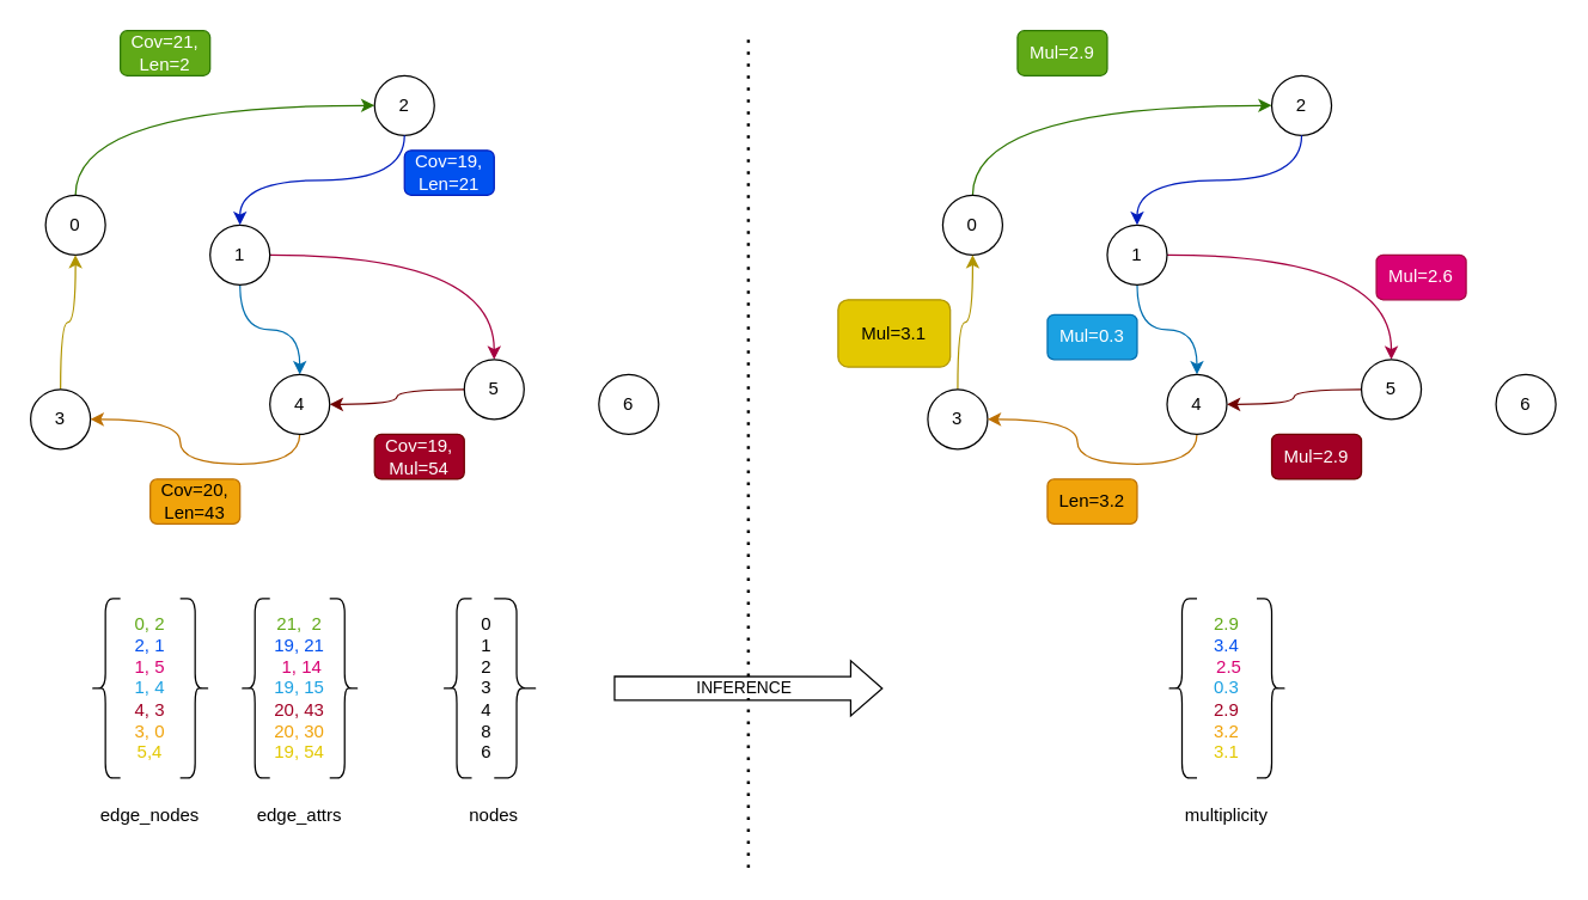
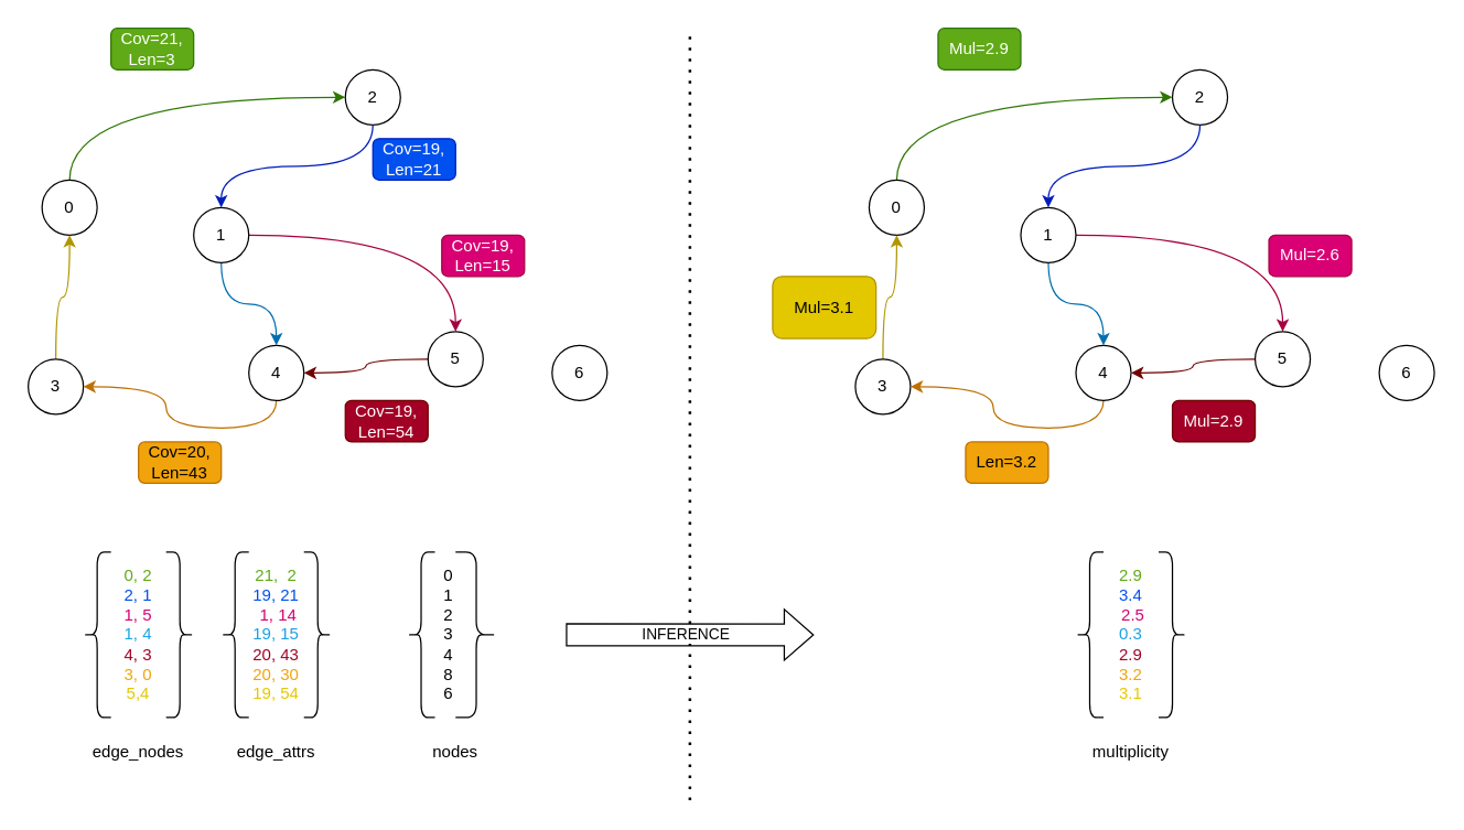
  <mxCell id="0" />
  <mxCell id="1" parent="0" />
  <mxCell id="2" style="edgeStyle=orthogonalEdgeStyle;rounded=0;orthogonalLoop=1;jettySize=auto;html=1;exitX=0.5;exitY=0;exitDx=0;exitDy=0;entryX=0;entryY=0.5;entryDx=0;entryDy=0;curved=1;fillColor=#60a917;strokeColor=#2D7600;" edge="1" parent="1" source="3" target="13"><mxGeometry relative="1" as="geometry" /></mxCell>
  <mxCell id="3" value="0" style="ellipse;whiteSpace=wrap;html=1;aspect=fixed;" vertex="1" parent="1"><mxGeometry x="30" y="130" width="40" height="40" as="geometry" /></mxCell>
  <mxCell id="4" style="edgeStyle=orthogonalEdgeStyle;rounded=0;orthogonalLoop=1;jettySize=auto;html=1;exitX=1;exitY=0.5;exitDx=0;exitDy=0;entryX=0.5;entryY=0;entryDx=0;entryDy=0;curved=1;fillColor=#d80073;strokeColor=#A50040;" edge="1" parent="1" source="6" target="10"><mxGeometry relative="1" as="geometry" /></mxCell>
  <mxCell id="5" style="edgeStyle=orthogonalEdgeStyle;rounded=0;orthogonalLoop=1;jettySize=auto;html=1;exitX=0.5;exitY=1;exitDx=0;exitDy=0;entryX=0.5;entryY=0;entryDx=0;entryDy=0;curved=1;fillColor=#1ba1e2;strokeColor=#006EAF;" edge="1" parent="1" source="6" target="12"><mxGeometry relative="1" as="geometry" /></mxCell>
  <mxCell id="6" value="1" style="ellipse;whiteSpace=wrap;html=1;aspect=fixed;" vertex="1" parent="1"><mxGeometry x="140" y="150" width="40" height="40" as="geometry" /></mxCell>
  <mxCell id="7" style="edgeStyle=orthogonalEdgeStyle;rounded=0;orthogonalLoop=1;jettySize=auto;html=1;entryX=0.5;entryY=1;entryDx=0;entryDy=0;curved=1;fillColor=#e3c800;strokeColor=#B09500;" edge="1" parent="1" source="8" target="3"><mxGeometry relative="1" as="geometry" /></mxCell>
  <mxCell id="8" value="3" style="ellipse;whiteSpace=wrap;html=1;aspect=fixed;" vertex="1" parent="1"><mxGeometry x="20" y="260" width="40" height="40" as="geometry" /></mxCell>
  <mxCell id="9" style="edgeStyle=orthogonalEdgeStyle;rounded=0;orthogonalLoop=1;jettySize=auto;html=1;exitX=0;exitY=0.5;exitDx=0;exitDy=0;entryX=1;entryY=0.5;entryDx=0;entryDy=0;curved=1;fillColor=#a20025;strokeColor=#6F0000;" edge="1" parent="1" source="10" target="12"><mxGeometry relative="1" as="geometry" /></mxCell>
  <mxCell id="10" value="5" style="ellipse;whiteSpace=wrap;html=1;aspect=fixed;" vertex="1" parent="1"><mxGeometry x="310" y="240" width="40" height="40" as="geometry" /></mxCell>
  <mxCell id="11" style="edgeStyle=orthogonalEdgeStyle;rounded=0;orthogonalLoop=1;jettySize=auto;html=1;exitX=0.5;exitY=1;exitDx=0;exitDy=0;entryX=1;entryY=0.5;entryDx=0;entryDy=0;curved=1;fillColor=#f0a30a;strokeColor=#BD7000;" edge="1" parent="1" source="12" target="8"><mxGeometry relative="1" as="geometry" /></mxCell>
  <mxCell id="12" value="4" style="ellipse;whiteSpace=wrap;html=1;aspect=fixed;" vertex="1" parent="1"><mxGeometry x="180" y="250" width="40" height="40" as="geometry" /></mxCell>
  <mxCell id="13" value="2" style="ellipse;whiteSpace=wrap;html=1;aspect=fixed;" vertex="1" parent="1"><mxGeometry x="250" y="50" width="40" height="40" as="geometry" /></mxCell>
  <mxCell id="14" style="edgeStyle=orthogonalEdgeStyle;rounded=0;orthogonalLoop=1;jettySize=auto;html=1;exitX=0.5;exitY=1;exitDx=0;exitDy=0;entryX=0.5;entryY=0;entryDx=0;entryDy=0;curved=1;fillColor=#0050ef;strokeColor=#001DBC;" edge="1" parent="1" source="13" target="6"><mxGeometry relative="1" as="geometry" /></mxCell>
  <mxCell id="15" value="&lt;div&gt;&lt;font color=&quot;#60a917&quot;&gt;0, 2&lt;/font&gt;&lt;/div&gt;&lt;div&gt;&lt;font color=&quot;#0050ef&quot;&gt;2, 1&lt;/font&gt;&lt;/div&gt;&lt;div&gt;&lt;font color=&quot;#d80073&quot;&gt;1, 5&lt;/font&gt;&lt;/div&gt;&lt;div&gt;&lt;font color=&quot;#1ba1e2&quot;&gt;1, 4&lt;/font&gt;&lt;/div&gt;&lt;div&gt;&lt;font color=&quot;#a20025&quot;&gt;4, 3&lt;/font&gt;&lt;/div&gt;&lt;div&gt;&lt;font color=&quot;#f0a30a&quot;&gt;3, 0&lt;/font&gt;&lt;/div&gt;&lt;div&gt;&lt;font color=&quot;#e3c800&quot;&gt;5,4&lt;/font&gt;&lt;br&gt;&lt;/div&gt;" style="text;html=1;align=center;verticalAlign=middle;whiteSpace=wrap;rounded=0;" vertex="1" parent="1"><mxGeometry x="80" y="410" width="40" height="100" as="geometry" /></mxCell>
  <mxCell id="16" value="" style="shape=curlyBracket;whiteSpace=wrap;html=1;rounded=1;labelPosition=left;verticalLabelPosition=middle;align=right;verticalAlign=middle;" vertex="1" parent="1"><mxGeometry x="60" y="400" width="20" height="120" as="geometry" /></mxCell>
  <mxCell id="17" value="" style="shape=curlyBracket;whiteSpace=wrap;html=1;rounded=1;flipH=1;labelPosition=right;verticalLabelPosition=middle;align=left;verticalAlign=middle;" vertex="1" parent="1"><mxGeometry x="120" y="400" width="20" height="120" as="geometry" /></mxCell>
- <mxCell id="18" value="&lt;div&gt;Cov=21,&lt;/div&gt;&lt;div&gt;Len=2&lt;br&gt;&lt;/div&gt;" style="text;html=1;align=center;verticalAlign=middle;whiteSpace=wrap;rounded=1;fillColor=#60a917;strokeColor=#2D7600;fontColor=#ffffff;" vertex="1" parent="1"><mxGeometry x="80" width="60" height="30" as="geometry" y="20" /></mxCell>
+ <mxCell id="18" value="&lt;div&gt;Cov=21,&lt;/div&gt;&lt;div&gt;Len=3&lt;br&gt;&lt;/div&gt;" style="text;html=1;align=center;verticalAlign=middle;whiteSpace=wrap;rounded=1;fillColor=#60a917;strokeColor=#2D7600;fontColor=#ffffff;" vertex="1" parent="1"><mxGeometry x="80" width="60" height="30" as="geometry" y="20" /></mxCell>
  <mxCell id="19" value="&lt;div&gt;Cov=19,&lt;/div&gt;&lt;div&gt;Len=21&lt;br&gt;&lt;/div&gt;" style="text;html=1;align=center;verticalAlign=middle;whiteSpace=wrap;rounded=1;fillColor=#0050ef;strokeColor=#001DBC;fontColor=#ffffff;" vertex="1" parent="1"><mxGeometry x="270" y="100" width="60" height="30" as="geometry" /></mxCell>
  <mxCell id="20" value="&lt;div&gt;Cov=20,&lt;/div&gt;&lt;div&gt;Len=43&lt;br&gt;&lt;/div&gt;" style="text;html=1;align=center;verticalAlign=middle;whiteSpace=wrap;rounded=1;fillColor=#f0a30a;strokeColor=#BD7000;fontColor=#000000;" vertex="1" parent="1"><mxGeometry x="100" y="320" width="60" height="30" as="geometry" /></mxCell>
- <mxCell id="21" value="&lt;div&gt;Cov=19,&lt;/div&gt;&lt;div&gt;Mul=54&lt;br&gt;&lt;/div&gt;" style="text;html=1;align=center;verticalAlign=middle;whiteSpace=wrap;rounded=1;fillColor=#a20025;strokeColor=#6F0000;fontColor=#ffffff;" vertex="1" parent="1"><mxGeometry x="250" y="290" width="60" height="30" as="geometry" /></mxCell>
+ <mxCell id="21" value="&lt;div&gt;Cov=19,&lt;/div&gt;&lt;div&gt;Len=54&lt;br&gt;&lt;/div&gt;" style="text;html=1;align=center;verticalAlign=middle;whiteSpace=wrap;rounded=1;fillColor=#a20025;strokeColor=#6F0000;fontColor=#ffffff;" vertex="1" parent="1"><mxGeometry x="250" y="290" width="60" height="30" as="geometry" /></mxCell>
+ <mxCell id="22" value="&lt;div&gt;Cov=19,&lt;/div&gt;&lt;div&gt;Len=15&lt;br&gt;&lt;/div&gt;" style="text;html=1;align=center;verticalAlign=middle;whiteSpace=wrap;rounded=1;fillColor=#d80073;strokeColor=#A50040;fontColor=#ffffff;" vertex="1" parent="1"><mxGeometry x="320" y="170" width="60" height="30" as="geometry" /></mxCell>
  <mxCell id="23" value="&lt;font color=&quot;#60a917&quot;&gt;21,&amp;nbsp; 2&lt;/font&gt;&lt;br&gt;&lt;div&gt;&lt;font color=&quot;#0050ef&quot;&gt;19, 21&lt;/font&gt;&lt;br&gt;&lt;/div&gt;&lt;div&gt;&lt;font color=&quot;#d80073&quot;&gt;&amp;nbsp;1, 14&lt;/font&gt;&lt;br&gt;&lt;/div&gt;&lt;div&gt;&lt;font color=&quot;#1ba1e2&quot;&gt;19, 15&lt;/font&gt;&lt;br&gt;&lt;/div&gt;&lt;div&gt;&lt;font color=&quot;#a20025&quot;&gt;20, 43&lt;/font&gt;&lt;br&gt;&lt;/div&gt;&lt;div&gt;&lt;font color=&quot;#f0a30a&quot;&gt;20, 30&lt;/font&gt;&lt;/div&gt;&lt;div&gt;&lt;font color=&quot;#e3c800&quot;&gt;19, 54&lt;/font&gt;&lt;br&gt;&lt;/div&gt;" style="text;html=1;align=center;verticalAlign=middle;whiteSpace=wrap;rounded=0;" vertex="1" parent="1"><mxGeometry x="170" y="410" width="60" height="100" as="geometry" /></mxCell>
  <mxCell id="24" value="" style="shape=curlyBracket;whiteSpace=wrap;html=1;rounded=1;labelPosition=left;verticalLabelPosition=middle;align=right;verticalAlign=middle;" vertex="1" parent="1"><mxGeometry x="160" y="400" width="20" height="120" as="geometry" /></mxCell>
  <mxCell id="25" value="" style="shape=curlyBracket;whiteSpace=wrap;html=1;rounded=1;flipH=1;labelPosition=right;verticalLabelPosition=middle;align=left;verticalAlign=middle;size=0.5;" vertex="1" parent="1"><mxGeometry x="220" y="400" width="20" height="120" as="geometry" /></mxCell>
  <mxCell id="26" value="edge_nodes" style="text;html=1;align=center;verticalAlign=middle;whiteSpace=wrap;rounded=0;" vertex="1" parent="1"><mxGeometry x="60" y="530" width="80" height="30" as="geometry" /></mxCell>
  <mxCell id="27" value="edge_attrs" style="text;html=1;align=center;verticalAlign=middle;whiteSpace=wrap;rounded=0;" vertex="1" parent="1"><mxGeometry x="160" y="530" width="80" height="30" as="geometry" /></mxCell>
  <mxCell id="28" value="6" style="ellipse;whiteSpace=wrap;html=1;aspect=fixed;" vertex="1" parent="1"><mxGeometry x="400" y="250" width="40" height="40" as="geometry" /></mxCell>
  <mxCell id="29" value="&lt;div&gt;0&lt;/div&gt;&lt;div&gt;1&lt;/div&gt;&lt;div&gt;2&lt;/div&gt;&lt;div&gt;3&lt;/div&gt;&lt;div&gt;4&lt;/div&gt;&lt;div&gt;8&lt;/div&gt;&lt;div&gt;6&lt;br&gt;&lt;/div&gt;" style="text;html=1;align=center;verticalAlign=middle;whiteSpace=wrap;rounded=0;" vertex="1" parent="1"><mxGeometry x="295" y="405" width="60" height="110" as="geometry" /></mxCell>
  <mxCell id="30" value="" style="shape=curlyBracket;whiteSpace=wrap;html=1;rounded=1;labelPosition=left;verticalLabelPosition=middle;align=right;verticalAlign=middle;size=0.5;" vertex="1" parent="1"><mxGeometry x="295" y="400" width="20" height="120" as="geometry" /></mxCell>
  <mxCell id="31" value="" style="shape=curlyBracket;whiteSpace=wrap;html=1;rounded=1;flipH=1;labelPosition=right;verticalLabelPosition=middle;align=left;verticalAlign=middle;size=0.5;" vertex="1" parent="1"><mxGeometry x="330" y="400" width="30" height="120" as="geometry" /></mxCell>
  <mxCell id="32" value="nodes" style="text;html=1;align=center;verticalAlign=middle;whiteSpace=wrap;rounded=0;" vertex="1" parent="1"><mxGeometry x="290" y="530" width="80" height="30" as="geometry" /></mxCell>
  <mxCell id="33" style="edgeStyle=orthogonalEdgeStyle;rounded=0;orthogonalLoop=1;jettySize=auto;html=1;exitX=0.5;exitY=0;exitDx=0;exitDy=0;entryX=0;entryY=0.5;entryDx=0;entryDy=0;curved=1;fillColor=#60a917;strokeColor=#2D7600;" edge="1" parent="1" source="34" target="44"><mxGeometry relative="1" as="geometry" /></mxCell>
  <mxCell id="34" value="0" style="ellipse;whiteSpace=wrap;html=1;aspect=fixed;" vertex="1" parent="1"><mxGeometry x="630" y="130" width="40" height="40" as="geometry" /></mxCell>
  <mxCell id="35" style="edgeStyle=orthogonalEdgeStyle;rounded=0;orthogonalLoop=1;jettySize=auto;html=1;exitX=1;exitY=0.5;exitDx=0;exitDy=0;entryX=0.5;entryY=0;entryDx=0;entryDy=0;curved=1;fillColor=#d80073;strokeColor=#A50040;" edge="1" parent="1" source="37" target="41"><mxGeometry relative="1" as="geometry" /></mxCell>
  <mxCell id="36" style="edgeStyle=orthogonalEdgeStyle;rounded=0;orthogonalLoop=1;jettySize=auto;html=1;exitX=0.5;exitY=1;exitDx=0;exitDy=0;entryX=0.5;entryY=0;entryDx=0;entryDy=0;curved=1;fillColor=#1ba1e2;strokeColor=#006EAF;" edge="1" parent="1" source="37" target="43"><mxGeometry relative="1" as="geometry" /></mxCell>
  <mxCell id="37" value="1" style="ellipse;whiteSpace=wrap;html=1;aspect=fixed;" vertex="1" parent="1"><mxGeometry x="740" y="150" width="40" height="40" as="geometry" /></mxCell>
  <mxCell id="38" style="edgeStyle=orthogonalEdgeStyle;rounded=0;orthogonalLoop=1;jettySize=auto;html=1;entryX=0.5;entryY=1;entryDx=0;entryDy=0;curved=1;fillColor=#e3c800;strokeColor=#B09500;" edge="1" parent="1" source="39" target="34"><mxGeometry relative="1" as="geometry" /></mxCell>
  <mxCell id="39" value="3" style="ellipse;whiteSpace=wrap;html=1;aspect=fixed;" vertex="1" parent="1"><mxGeometry x="620" y="260" width="40" height="40" as="geometry" /></mxCell>
  <mxCell id="40" style="edgeStyle=orthogonalEdgeStyle;rounded=0;orthogonalLoop=1;jettySize=auto;html=1;exitX=0;exitY=0.5;exitDx=0;exitDy=0;entryX=1;entryY=0.5;entryDx=0;entryDy=0;curved=1;fillColor=#a20025;strokeColor=#6F0000;" edge="1" parent="1" source="41" target="43"><mxGeometry relative="1" as="geometry" /></mxCell>
  <mxCell id="41" value="5" style="ellipse;whiteSpace=wrap;html=1;aspect=fixed;" vertex="1" parent="1"><mxGeometry x="910" y="240" width="40" height="40" as="geometry" /></mxCell>
  <mxCell id="42" style="edgeStyle=orthogonalEdgeStyle;rounded=0;orthogonalLoop=1;jettySize=auto;html=1;exitX=0.5;exitY=1;exitDx=0;exitDy=0;entryX=1;entryY=0.5;entryDx=0;entryDy=0;curved=1;fillColor=#f0a30a;strokeColor=#BD7000;" edge="1" parent="1" source="43" target="39"><mxGeometry relative="1" as="geometry" /></mxCell>
  <mxCell id="43" value="4" style="ellipse;whiteSpace=wrap;html=1;aspect=fixed;" vertex="1" parent="1"><mxGeometry x="780" y="250" width="40" height="40" as="geometry" /></mxCell>
  <mxCell id="44" value="2" style="ellipse;whiteSpace=wrap;html=1;aspect=fixed;" vertex="1" parent="1"><mxGeometry x="850" y="50" width="40" height="40" as="geometry" /></mxCell>
  <mxCell id="45" style="edgeStyle=orthogonalEdgeStyle;rounded=0;orthogonalLoop=1;jettySize=auto;html=1;exitX=0.5;exitY=1;exitDx=0;exitDy=0;entryX=0.5;entryY=0;entryDx=0;entryDy=0;curved=1;fillColor=#0050ef;strokeColor=#001DBC;" edge="1" parent="1" source="44" target="37"><mxGeometry relative="1" as="geometry" /></mxCell>
  <mxCell id="46" value="Mul=3.1" style="text;html=1;align=center;verticalAlign=middle;whiteSpace=wrap;rounded=1;fillColor=#e3c800;strokeColor=#B09500;fontColor=#000000;" vertex="1" parent="1"><mxGeometry x="560" y="200" width="75" height="45" as="geometry" /></mxCell>
  <mxCell id="47" value="Mul=2.9" style="text;html=1;align=center;verticalAlign=middle;whiteSpace=wrap;rounded=1;fillColor=#60a917;strokeColor=#2D7600;fontColor=#ffffff;" vertex="1" parent="1"><mxGeometry x="680" width="60" height="30" as="geometry" y="20" /></mxCell>
  <mxCell id="48" value="Len=3.2" style="text;html=1;align=center;verticalAlign=middle;whiteSpace=wrap;rounded=1;fillColor=#f0a30a;strokeColor=#BD7000;fontColor=#000000;" vertex="1" parent="1"><mxGeometry x="700" y="320" width="60" height="30" as="geometry" /></mxCell>
  <mxCell id="49" value="Mul=2.9" style="text;html=1;align=center;verticalAlign=middle;whiteSpace=wrap;rounded=1;fillColor=#a20025;strokeColor=#6F0000;fontColor=#ffffff;" vertex="1" parent="1"><mxGeometry x="850" y="290" width="60" height="30" as="geometry" /></mxCell>
  <mxCell id="50" value="Mul=2.6" style="text;html=1;align=center;verticalAlign=middle;whiteSpace=wrap;rounded=1;fillColor=#d80073;strokeColor=#A50040;fontColor=#ffffff;" vertex="1" parent="1"><mxGeometry x="920" y="170" width="60" height="30" as="geometry" /></mxCell>
- <mxCell id="51" value="Mul=0.3" style="text;html=1;align=center;verticalAlign=middle;whiteSpace=wrap;rounded=1;fillColor=#1ba1e2;strokeColor=#006EAF;fontColor=#ffffff;" vertex="1" parent="1"><mxGeometry x="700" y="210" width="60" height="30" as="geometry" /></mxCell>
  <mxCell id="52" value="6" style="ellipse;whiteSpace=wrap;html=1;aspect=fixed;" vertex="1" parent="1"><mxGeometry x="1000" y="250" width="40" height="40" as="geometry" /></mxCell>
  <mxCell id="53" value="" style="endArrow=none;dashed=1;html=1;dashPattern=1 3;strokeWidth=2;rounded=0;" edge="1" parent="1"><mxGeometry width="50" height="50" relative="1" as="geometry"><mxPoint x="500" y="580" as="sourcePoint" /><mxPoint x="500" as="targetPoint" y="20" /></mxGeometry></mxCell>
  <mxCell id="54" value="&lt;font color=&quot;#60a917&quot;&gt;2.9&lt;/font&gt;&lt;br&gt;&lt;div&gt;&lt;font color=&quot;#0050ef&quot;&gt;3.4&lt;/font&gt;&lt;br&gt;&lt;/div&gt;&lt;div&gt;&lt;font color=&quot;#d80073&quot;&gt;&amp;nbsp;2.5&lt;/font&gt;&lt;br&gt;&lt;/div&gt;&lt;div&gt;&lt;font color=&quot;#1ba1e2&quot;&gt;0.3&lt;/font&gt;&lt;br&gt;&lt;/div&gt;&lt;div&gt;&lt;font color=&quot;#a20025&quot;&gt;2.9&lt;/font&gt;&lt;br&gt;&lt;/div&gt;&lt;div&gt;&lt;font color=&quot;#f0a30a&quot;&gt;3.2&lt;br&gt;&lt;/font&gt;&lt;/div&gt;&lt;div&gt;&lt;font color=&quot;#e3c800&quot;&gt;3.1&lt;/font&gt;&lt;br&gt;&lt;/div&gt;" style="text;html=1;align=center;verticalAlign=middle;whiteSpace=wrap;rounded=0;" vertex="1" parent="1"><mxGeometry x="790" y="410" width="60" height="100" as="geometry" /></mxCell>
  <mxCell id="55" value="" style="shape=flexArrow;endArrow=classic;html=1;rounded=0;width=15.867;endSize=6.689;" edge="1" parent="1"><mxGeometry width="50" height="50" relative="1" as="geometry"><mxPoint x="410" y="459.93" as="sourcePoint" /><mxPoint x="590" y="460" as="targetPoint" /></mxGeometry></mxCell>
  <mxCell id="56" value="INFERENCE" style="edgeLabel;html=1;align=center;verticalAlign=middle;resizable=0;points=[];" vertex="1" connectable="0" parent="55"><mxGeometry x="-0.325" relative="1" as="geometry"><mxPoint x="26" as="offset" /></mxGeometry></mxCell>
  <mxCell id="57" value="" style="shape=curlyBracket;whiteSpace=wrap;html=1;rounded=1;flipH=1;labelPosition=right;verticalLabelPosition=middle;align=left;verticalAlign=middle;size=0.5;" vertex="1" parent="1"><mxGeometry x="840" y="400" width="20" height="120" as="geometry" /></mxCell>
  <mxCell id="58" value="" style="shape=curlyBracket;whiteSpace=wrap;html=1;rounded=1;labelPosition=left;verticalLabelPosition=middle;align=right;verticalAlign=middle;" vertex="1" parent="1"><mxGeometry x="780" y="400" width="20" height="120" as="geometry" /></mxCell>
  <mxCell id="59" value="multiplicity" style="text;html=1;align=center;verticalAlign=middle;whiteSpace=wrap;rounded=0;" vertex="1" parent="1"><mxGeometry x="780" y="530" width="80" height="30" as="geometry" /></mxCell>
